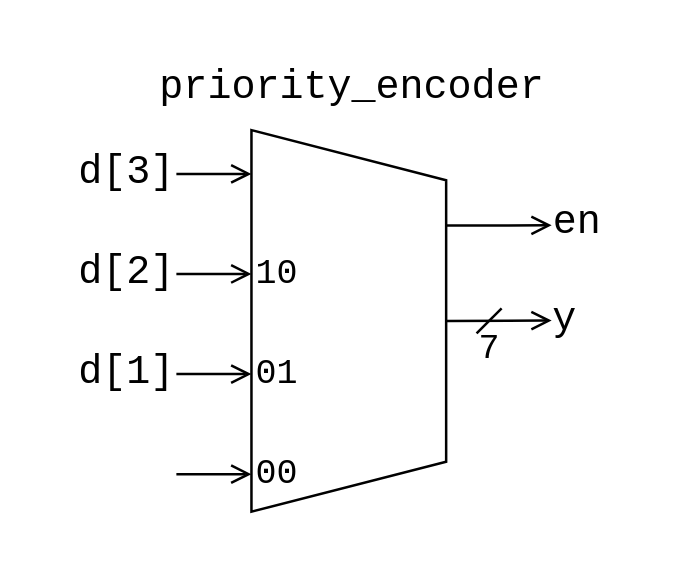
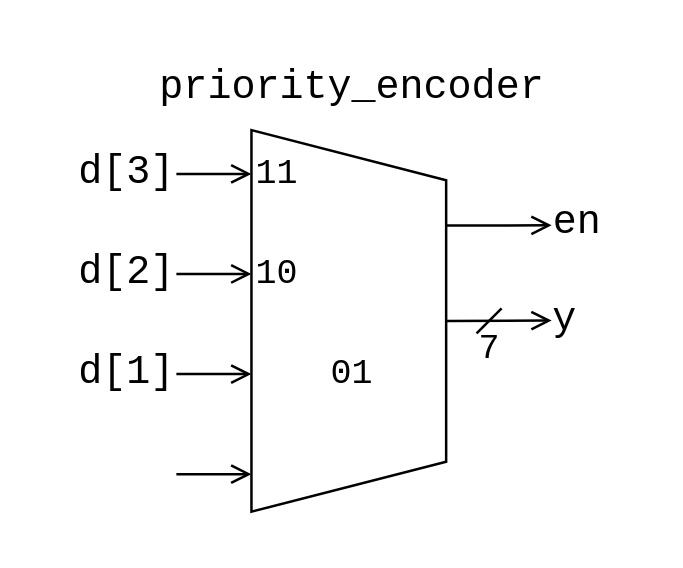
  <mxCell id="0" />
  <mxCell id="1" parent="0" />
  <mxCell id="2" value="" style="group" vertex="1" connectable="0" parent="1"><mxGeometry x="20" y="20" width="230.17" height="184.01" as="geometry" /></mxCell>
  <mxCell id="3" style="edgeStyle=none;html=1;exitX=0.5;exitY=0;exitDx=0;exitDy=0;endArrow=open;endFill=0;" edge="1" parent="2" source="5"><mxGeometry relative="1" as="geometry"><mxPoint x="200" y="107.617" as="targetPoint" /><mxPoint x="168.755" y="107.705" as="sourcePoint" /></mxGeometry></mxCell>
  <mxCell id="4" style="edgeStyle=none;html=1;exitX=0.25;exitY=0;exitDx=0;exitDy=0;endArrow=open;endFill=0;" edge="1" parent="2" source="5"><mxGeometry relative="1" as="geometry"><mxPoint x="200" y="69.556" as="targetPoint" /></mxGeometry></mxCell>
  <mxCell id="5" value="" style="shape=trapezoid;perimeter=trapezoidPerimeter;whiteSpace=wrap;html=1;fixedSize=1;rotation=90;" vertex="1" parent="2"><mxGeometry x="42.67" y="68.85" width="152.5" height="77.82" as="geometry" /></mxCell>
  <mxCell id="6" value="" style="endArrow=open;html=1;entryX=0.25;entryY=1;entryDx=0;entryDy=0;endFill=0;" edge="1" parent="2"><mxGeometry width="50" height="50" relative="1" as="geometry"><mxPoint x="50" y="49" as="sourcePoint" /><mxPoint x="80" y="49" as="targetPoint" /></mxGeometry></mxCell>
  <mxCell id="7" value="" style="endArrow=open;html=1;entryX=0.25;entryY=1;entryDx=0;entryDy=0;endFill=0;" edge="1" parent="2"><mxGeometry width="50" height="50" relative="1" as="geometry"><mxPoint x="50" y="89" as="sourcePoint" /><mxPoint x="80" y="89" as="targetPoint" /></mxGeometry></mxCell>
  <mxCell id="8" value="" style="endArrow=open;html=1;entryX=0.25;entryY=1;entryDx=0;entryDy=0;endFill=0;" edge="1" parent="2"><mxGeometry width="50" height="50" relative="1" as="geometry"><mxPoint x="50" y="129" as="sourcePoint" /><mxPoint x="80" y="129" as="targetPoint" /></mxGeometry></mxCell>
  <mxCell id="9" value="" style="endArrow=open;html=1;entryX=0.25;entryY=1;entryDx=0;entryDy=0;endFill=0;" edge="1" parent="2"><mxGeometry width="50" height="50" relative="1" as="geometry"><mxPoint x="50" y="169" as="sourcePoint" /><mxPoint x="80" y="169" as="targetPoint" /></mxGeometry></mxCell>
  <mxCell id="10" value="priority_encoder" style="text;html=1;align=center;verticalAlign=middle;resizable=0;points=[];autosize=1;strokeColor=none;fillColor=none;fontSize=16;fontFamily=Courier New;" vertex="1" parent="2"><mxGeometry x="30" width="180" height="30" as="geometry" /></mxCell>
  <mxCell id="11" value="d[3]" style="text;html=1;align=center;verticalAlign=middle;resizable=0;points=[];autosize=1;strokeColor=none;fillColor=none;fontSize=16;fontFamily=Courier New;" vertex="1" parent="2"><mxGeometry y="34" width="60" height="30" as="geometry" /></mxCell>
  <mxCell id="12" value="" style="endArrow=none;html=1;" edge="1" parent="2"><mxGeometry width="50" height="50" relative="1" as="geometry"><mxPoint x="170" y="112.76" as="sourcePoint" /><mxPoint x="180" y="102.76" as="targetPoint" /></mxGeometry></mxCell>
  <mxCell id="13" value="y" style="text;html=1;align=center;verticalAlign=middle;resizable=0;points=[];autosize=1;strokeColor=none;fillColor=none;fontSize=16;fontFamily=Courier New;" vertex="1" parent="2"><mxGeometry x="190" y="92.76" width="30" height="30" as="geometry" /></mxCell>
  <mxCell id="14" value="7" style="text;html=1;align=center;verticalAlign=middle;resizable=0;points=[];autosize=1;strokeColor=none;fillColor=none;fontSize=14;fontFamily=Courier New;" vertex="1" parent="2"><mxGeometry x="160" y="104" width="30" height="30" as="geometry" /></mxCell>
  <mxCell id="15" value="d[2]" style="text;html=1;align=center;verticalAlign=middle;resizable=0;points=[];autosize=1;strokeColor=none;fillColor=none;fontSize=16;fontFamily=Courier New;" vertex="1" parent="2"><mxGeometry y="74" width="60" height="30" as="geometry" /></mxCell>
  <mxCell id="16" value="d[1]" style="text;html=1;align=center;verticalAlign=middle;resizable=0;points=[];autosize=1;strokeColor=none;fillColor=none;fontSize=16;fontFamily=Courier New;" vertex="1" parent="2"><mxGeometry y="114" width="60" height="30" as="geometry" /></mxCell>
+ <mxCell id="17" value="11" style="text;html=1;align=center;verticalAlign=middle;resizable=0;points=[];autosize=1;strokeColor=none;fillColor=none;fontSize=14;fontFamily=Courier New;" vertex="1" parent="2"><mxGeometry x="70" y="34" width="40" height="30" as="geometry" /></mxCell>
  <mxCell id="18" value="10" style="text;html=1;align=center;verticalAlign=middle;resizable=0;points=[];autosize=1;strokeColor=none;fillColor=none;fontSize=14;fontFamily=Courier New;" vertex="1" parent="2"><mxGeometry x="70" y="74" width="40" height="30" as="geometry" /></mxCell>
- <mxCell id="19" value="01" style="text;html=1;align=center;verticalAlign=middle;resizable=0;points=[];autosize=1;strokeColor=none;fillColor=none;fontSize=14;fontFamily=Courier New;" vertex="1" parent="2"><mxGeometry x="70" y="114" width="40" height="30" as="geometry" /></mxCell>
- <mxCell id="20" value="00" style="text;html=1;align=center;verticalAlign=middle;resizable=0;points=[];autosize=1;strokeColor=none;fillColor=none;fontSize=14;fontFamily=Courier New;" vertex="1" parent="2"><mxGeometry x="70" y="154" width="40" height="30" as="geometry" /></mxCell>
+ <mxCell id="19" value="01" style="text;html=1;align=center;verticalAlign=middle;resizable=0;points=[];autosize=1;strokeColor=none;fillColor=none;fontSize=14;fontFamily=Courier New;" vertex="1" parent="2"><mxGeometry x="100" y="114" width="40" height="30" as="geometry" /></mxCell>
  <mxCell id="21" value="en" style="text;html=1;align=center;verticalAlign=middle;resizable=0;points=[];autosize=1;strokeColor=none;fillColor=none;fontSize=16;fontFamily=Courier New;" vertex="1" parent="2"><mxGeometry x="190.17" y="54" width="40" height="30" as="geometry" /></mxCell>
